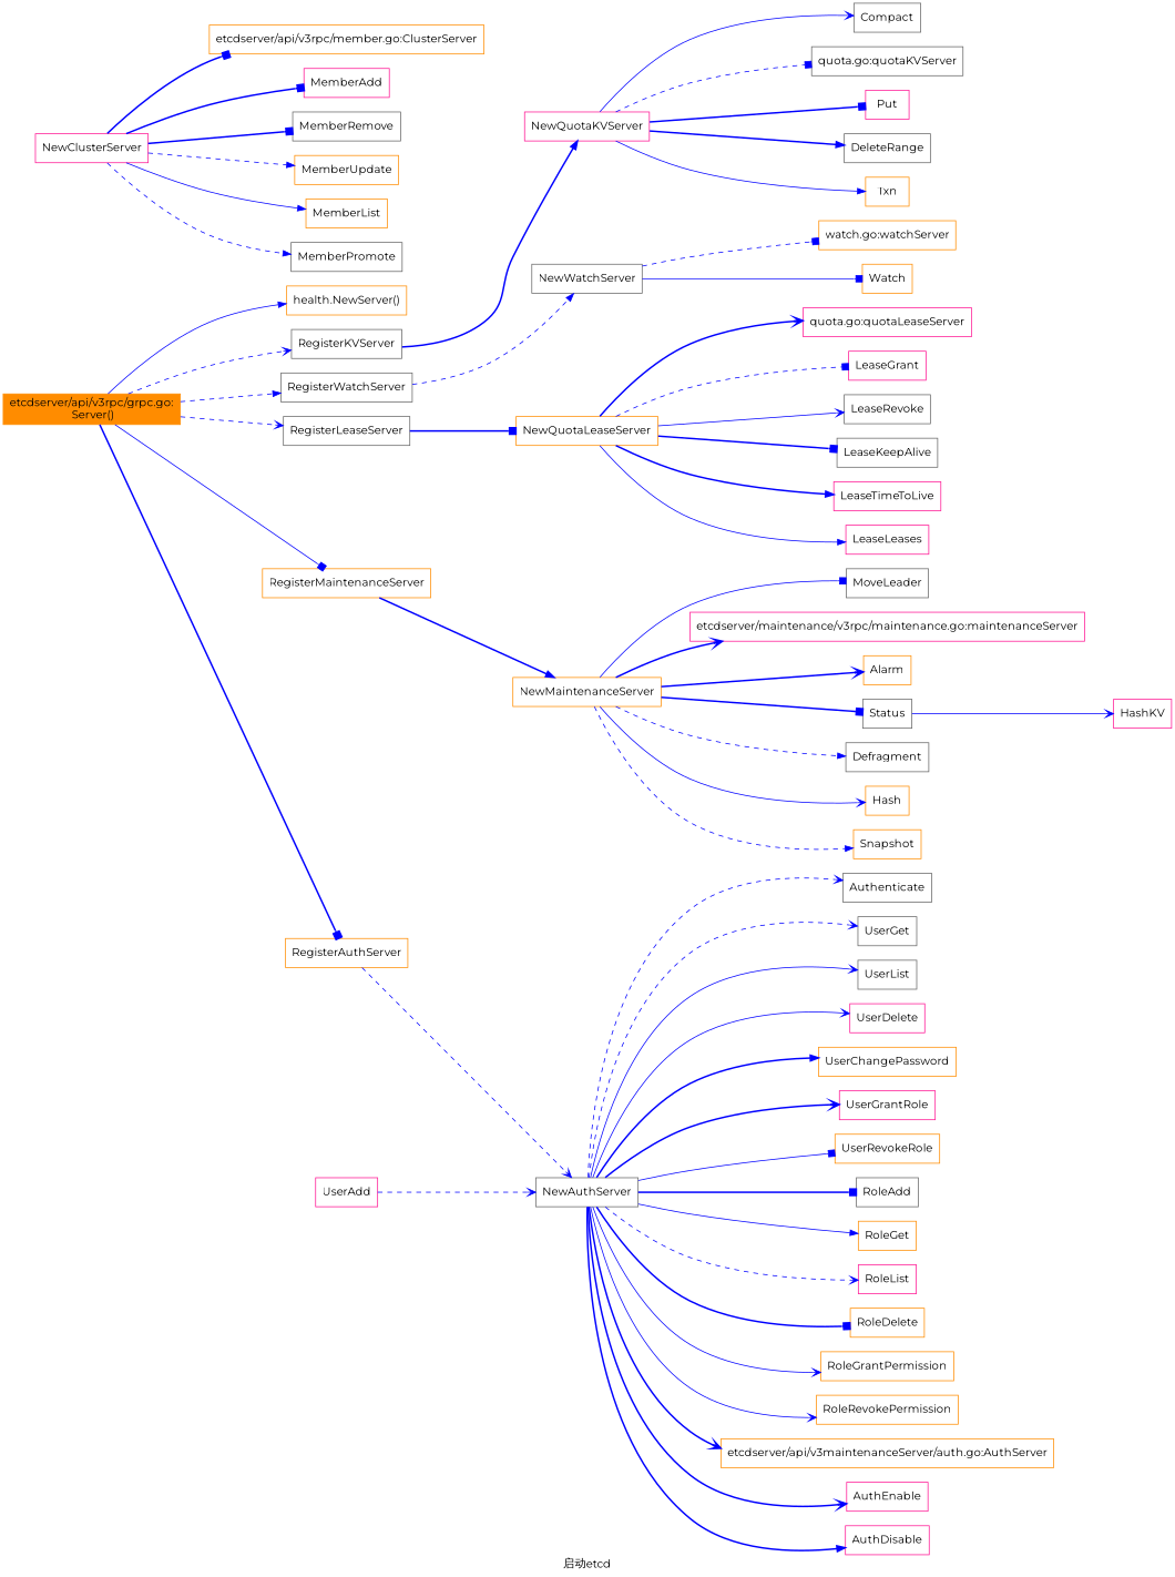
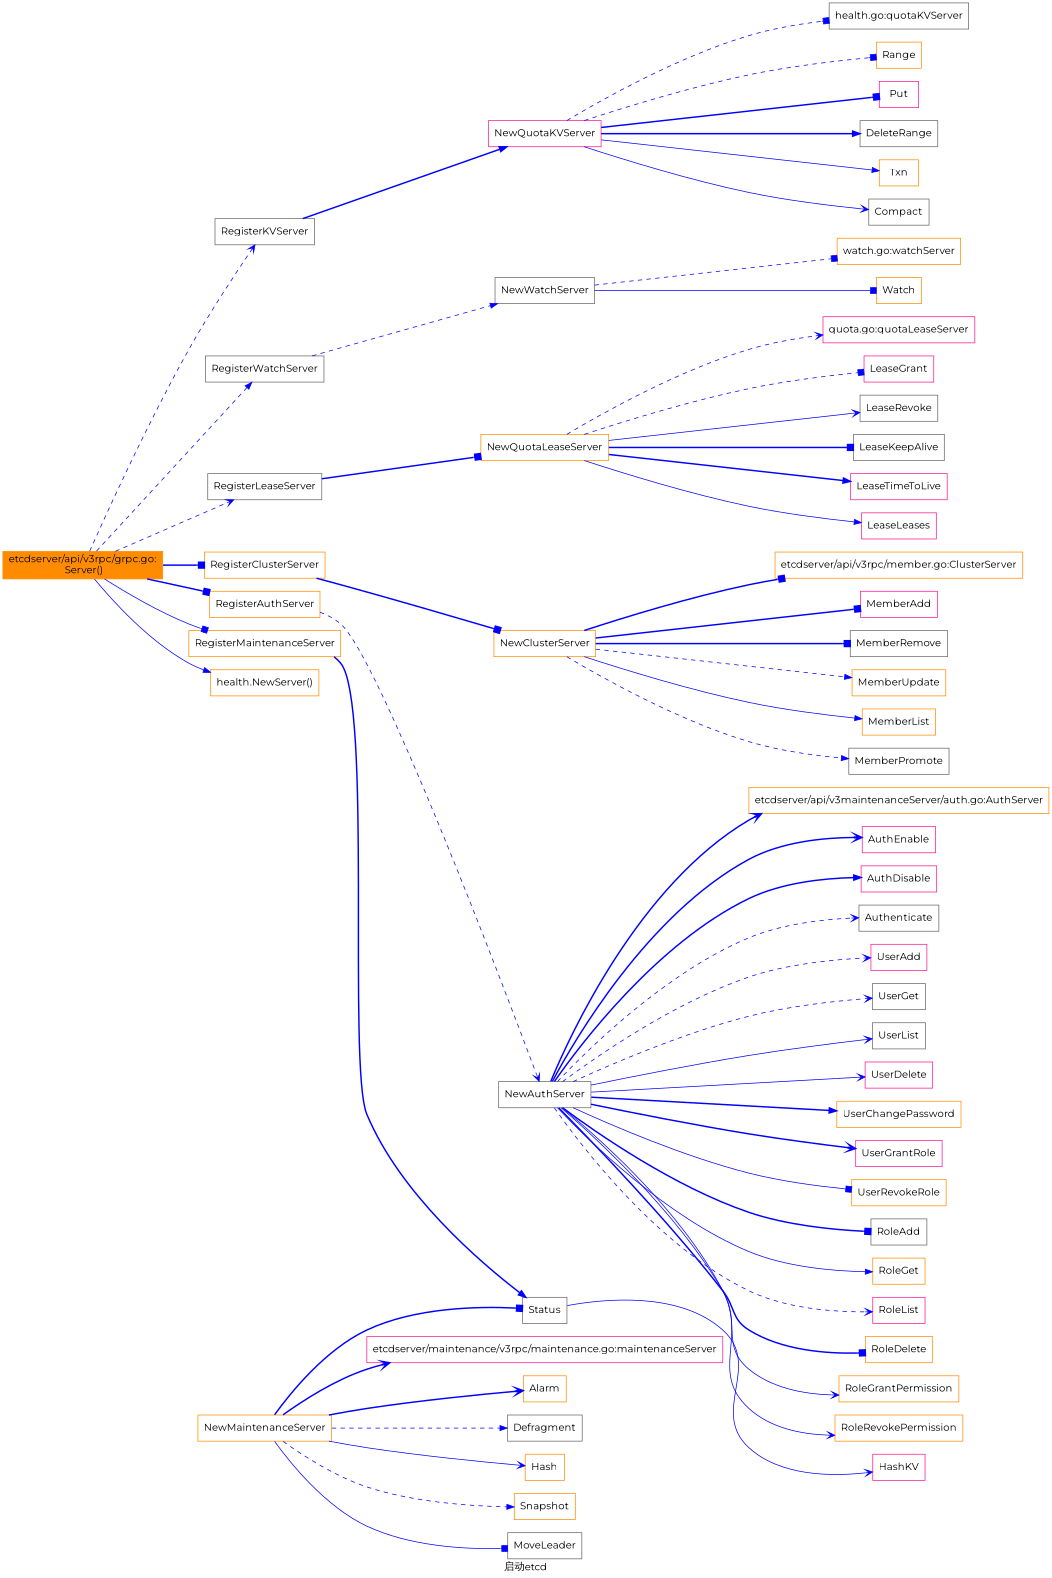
  digraph {
    fontname=Montserrat
    label="启动etcd"
    rankdir=LR
    node [color=darkorange fontname=Montserrat shape=box]
    edge [arrowhead=vee color=blue fontname=Montserrat style=bold]
    n1 [label="etcdserver/api/v3rpc/grpc.go:\n Server()" style=filled]
    RegisterKVServer [color=gray40]
    RegisterWatchServer [color=gray40]
    RegisterLeaseServer [color=gray40]
+   RegisterClusterServer
    RegisterAuthServer
    RegisterMaintenanceServer
    "health.NewServer()"
    NewQuotaKVServer [color=deeppink]
    NewWatchServer [color=gray40]
    NewQuotaLeaseServer
-   NewClusterServer [color=deeppink]
+   NewClusterServer
    NewAuthServer [color=gray40]
    NewMaintenanceServer
-   "quota.go:quotaKVServer" [color=gray40]
+   "quota.go:quotaKVServer" [color=gray40 label="health.go:quotaKVServer"]
+   Range
    Put [color=deeppink]
    DeleteRange [color=gray40]
    Txn
    Compact [color=gray40]
    "watch.go:watchServer"
    Watch
    "quota.go:quotaLeaseServer" [color=deeppink]
    LeaseGrant [color=deeppink]
    LeaseRevoke [color=gray40]
    LeaseKeepAlive [color=gray40]
    LeaseTimeToLive [color=deeppink]
    LeaseLeases [color=deeppink]
    "etcdserver/api/v3rpc/member.go:ClusterServer"
    MemberAdd [color=deeppink]
    MemberRemove [color=gray40]
    MemberUpdate
    MemberList
    MemberPromote [color=gray40]
    n35 [label="etcdserver/api/v3maintenanceServer/auth.go:AuthServer"]
    AuthEnable [color=deeppink]
    AuthDisable [color=deeppink]
    Authenticate [color=gray40]
    UserAdd [color=deeppink]
    UserGet [color=gray40]
    UserList [color=gray40]
    UserDelete [color=deeppink]
    UserChangePassword
    UserGrantRole [color=deeppink]
    UserRevokeRole
    RoleAdd [color=gray40]
    RoleGet
    RoleList [color=deeppink]
    RoleDelete
    RoleGrantPermission
    RoleRevokePermission
    n52 [color=deeppink label="etcdserver/maintenance/v3rpc/maintenance.go:maintenanceServer"]
    Alarm
    Status [color=gray40]
    Defragment [color=gray40]
    Hash
    Snapshot
    MoveLeader [color=gray40]
    HashKV [color=deeppink]
    n1 -> RegisterKVServer [style=dashed]
    n1 -> RegisterWatchServer [arrowhead=normal style=dashed]
    n1 -> RegisterLeaseServer [style=dashed]
+   n1 -> RegisterClusterServer [arrowhead=box]
    n1 -> RegisterAuthServer [arrowhead=box]
    n1 -> RegisterMaintenanceServer [arrowhead=box style=solid]
    n1 -> "health.NewServer()" [arrowhead=normal style=solid]
    RegisterKVServer -> NewQuotaKVServer [arrowhead=normal]
    RegisterWatchServer -> NewWatchServer [arrowhead=normal style=dashed]
    RegisterLeaseServer -> NewQuotaLeaseServer [arrowhead=box]
+   RegisterClusterServer -> NewClusterServer [arrowhead=box]
    RegisterAuthServer -> NewAuthServer [style=dashed]
-   RegisterMaintenanceServer -> NewMaintenanceServer [arrowhead=normal]
+   RegisterMaintenanceServer -> Status [arrowhead=normal]
    NewQuotaKVServer -> "quota.go:quotaKVServer" [arrowhead=box style=dashed]
+   NewQuotaKVServer -> Range [arrowhead=box style=dashed]
    NewQuotaKVServer -> Put [arrowhead=box]
    NewQuotaKVServer -> DeleteRange [arrowhead=normal]
    NewQuotaKVServer -> Txn [arrowhead=normal style=solid]
    NewQuotaKVServer -> Compact [style=solid]
    NewWatchServer -> "watch.go:watchServer" [arrowhead=box style=dashed]
    NewWatchServer -> Watch [arrowhead=box style=solid]
-   NewQuotaLeaseServer -> "quota.go:quotaLeaseServer"
+   NewQuotaLeaseServer -> "quota.go:quotaLeaseServer" [style=dashed]
    NewQuotaLeaseServer -> LeaseGrant [arrowhead=box style=dashed]
    NewQuotaLeaseServer -> LeaseRevoke [style=solid]
    NewQuotaLeaseServer -> LeaseKeepAlive [arrowhead=box]
    NewQuotaLeaseServer -> LeaseTimeToLive [arrowhead=normal]
    NewQuotaLeaseServer -> LeaseLeases [arrowhead=normal style=solid]
    NewClusterServer -> "etcdserver/api/v3rpc/member.go:ClusterServer" [arrowhead=box]
    NewClusterServer -> MemberAdd [arrowhead=box]
    NewClusterServer -> MemberRemove [arrowhead=box]
    NewClusterServer -> MemberUpdate [arrowhead=normal style=dashed]
    NewClusterServer -> MemberList [arrowhead=normal style=solid]
    NewClusterServer -> MemberPromote [arrowhead=normal style=dashed]
    NewAuthServer -> n35
    NewAuthServer -> AuthEnable
    NewAuthServer -> AuthDisable [arrowhead=normal]
    NewAuthServer -> Authenticate [style=dashed]
-   UserAdd -> NewAuthServer [style=dashed]
+   NewAuthServer -> UserAdd [style=dashed]
    NewAuthServer -> UserGet [style=dashed]
    NewAuthServer -> UserList [style=solid]
    NewAuthServer -> UserDelete [style=solid]
    NewAuthServer -> UserChangePassword [arrowhead=normal]
    NewAuthServer -> UserGrantRole
    NewAuthServer -> UserRevokeRole [arrowhead=box style=solid]
    NewAuthServer -> RoleAdd [arrowhead=box]
    NewAuthServer -> RoleGet [arrowhead=normal style=solid]
    NewAuthServer -> RoleList [style=dashed]
    NewAuthServer -> RoleDelete [arrowhead=box]
    NewAuthServer -> RoleGrantPermission [style=solid]
    NewAuthServer -> RoleRevokePermission [style=solid]
    NewMaintenanceServer -> n52
    NewMaintenanceServer -> Alarm
    NewMaintenanceServer -> Status [arrowhead=box]
    NewMaintenanceServer -> Defragment [arrowhead=normal style=dashed]
    NewMaintenanceServer -> Hash [style=solid]
    NewMaintenanceServer -> Snapshot [arrowhead=normal style=dashed]
    NewMaintenanceServer -> MoveLeader [arrowhead=box style=solid]
    Status -> HashKV [style=solid]
  }
